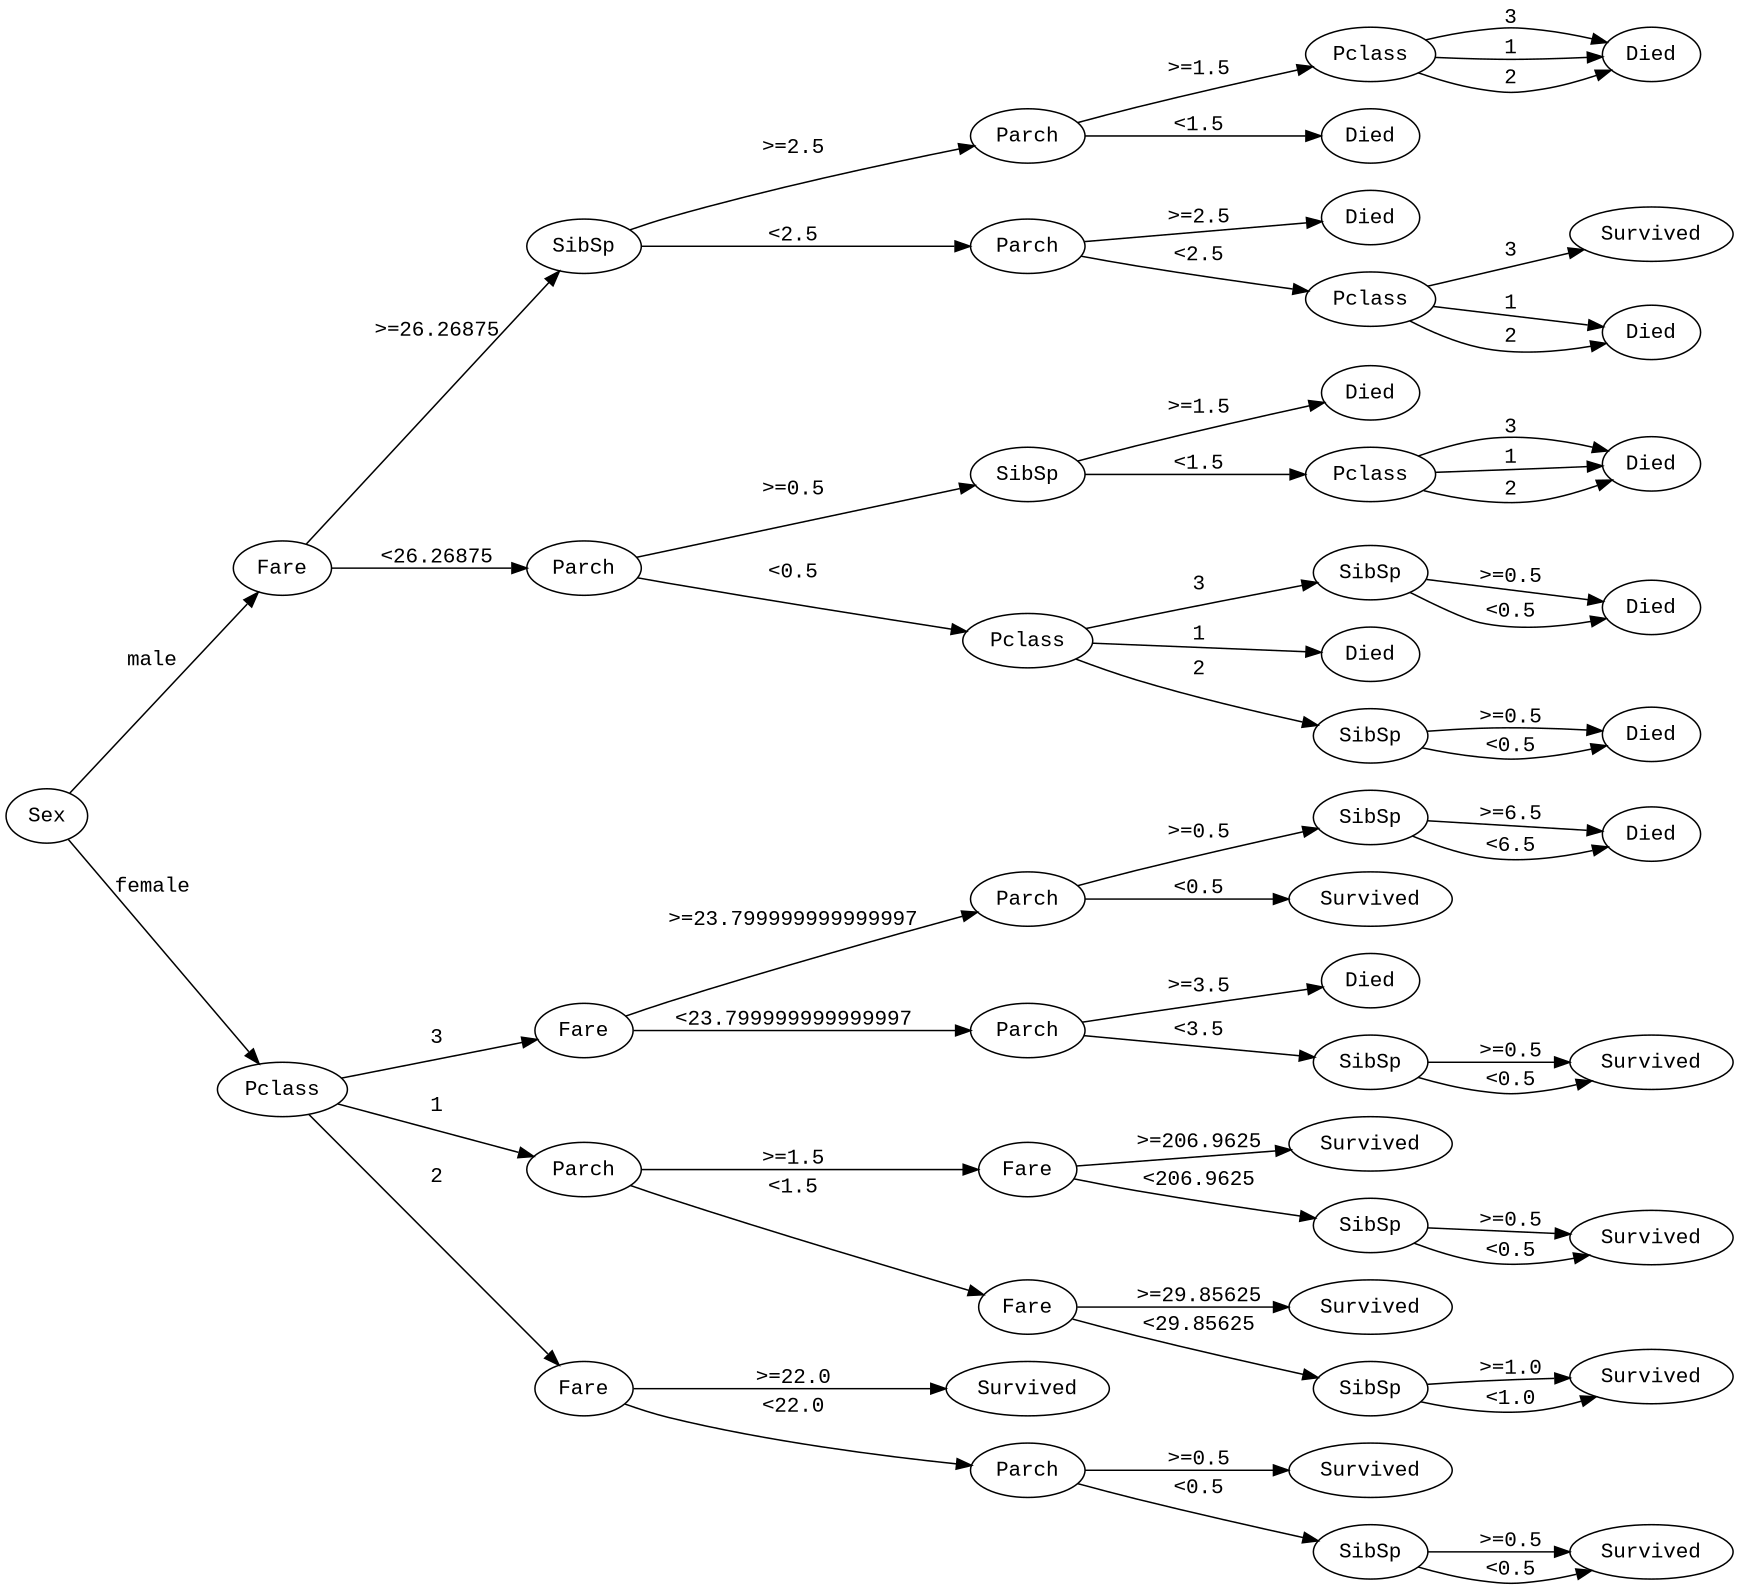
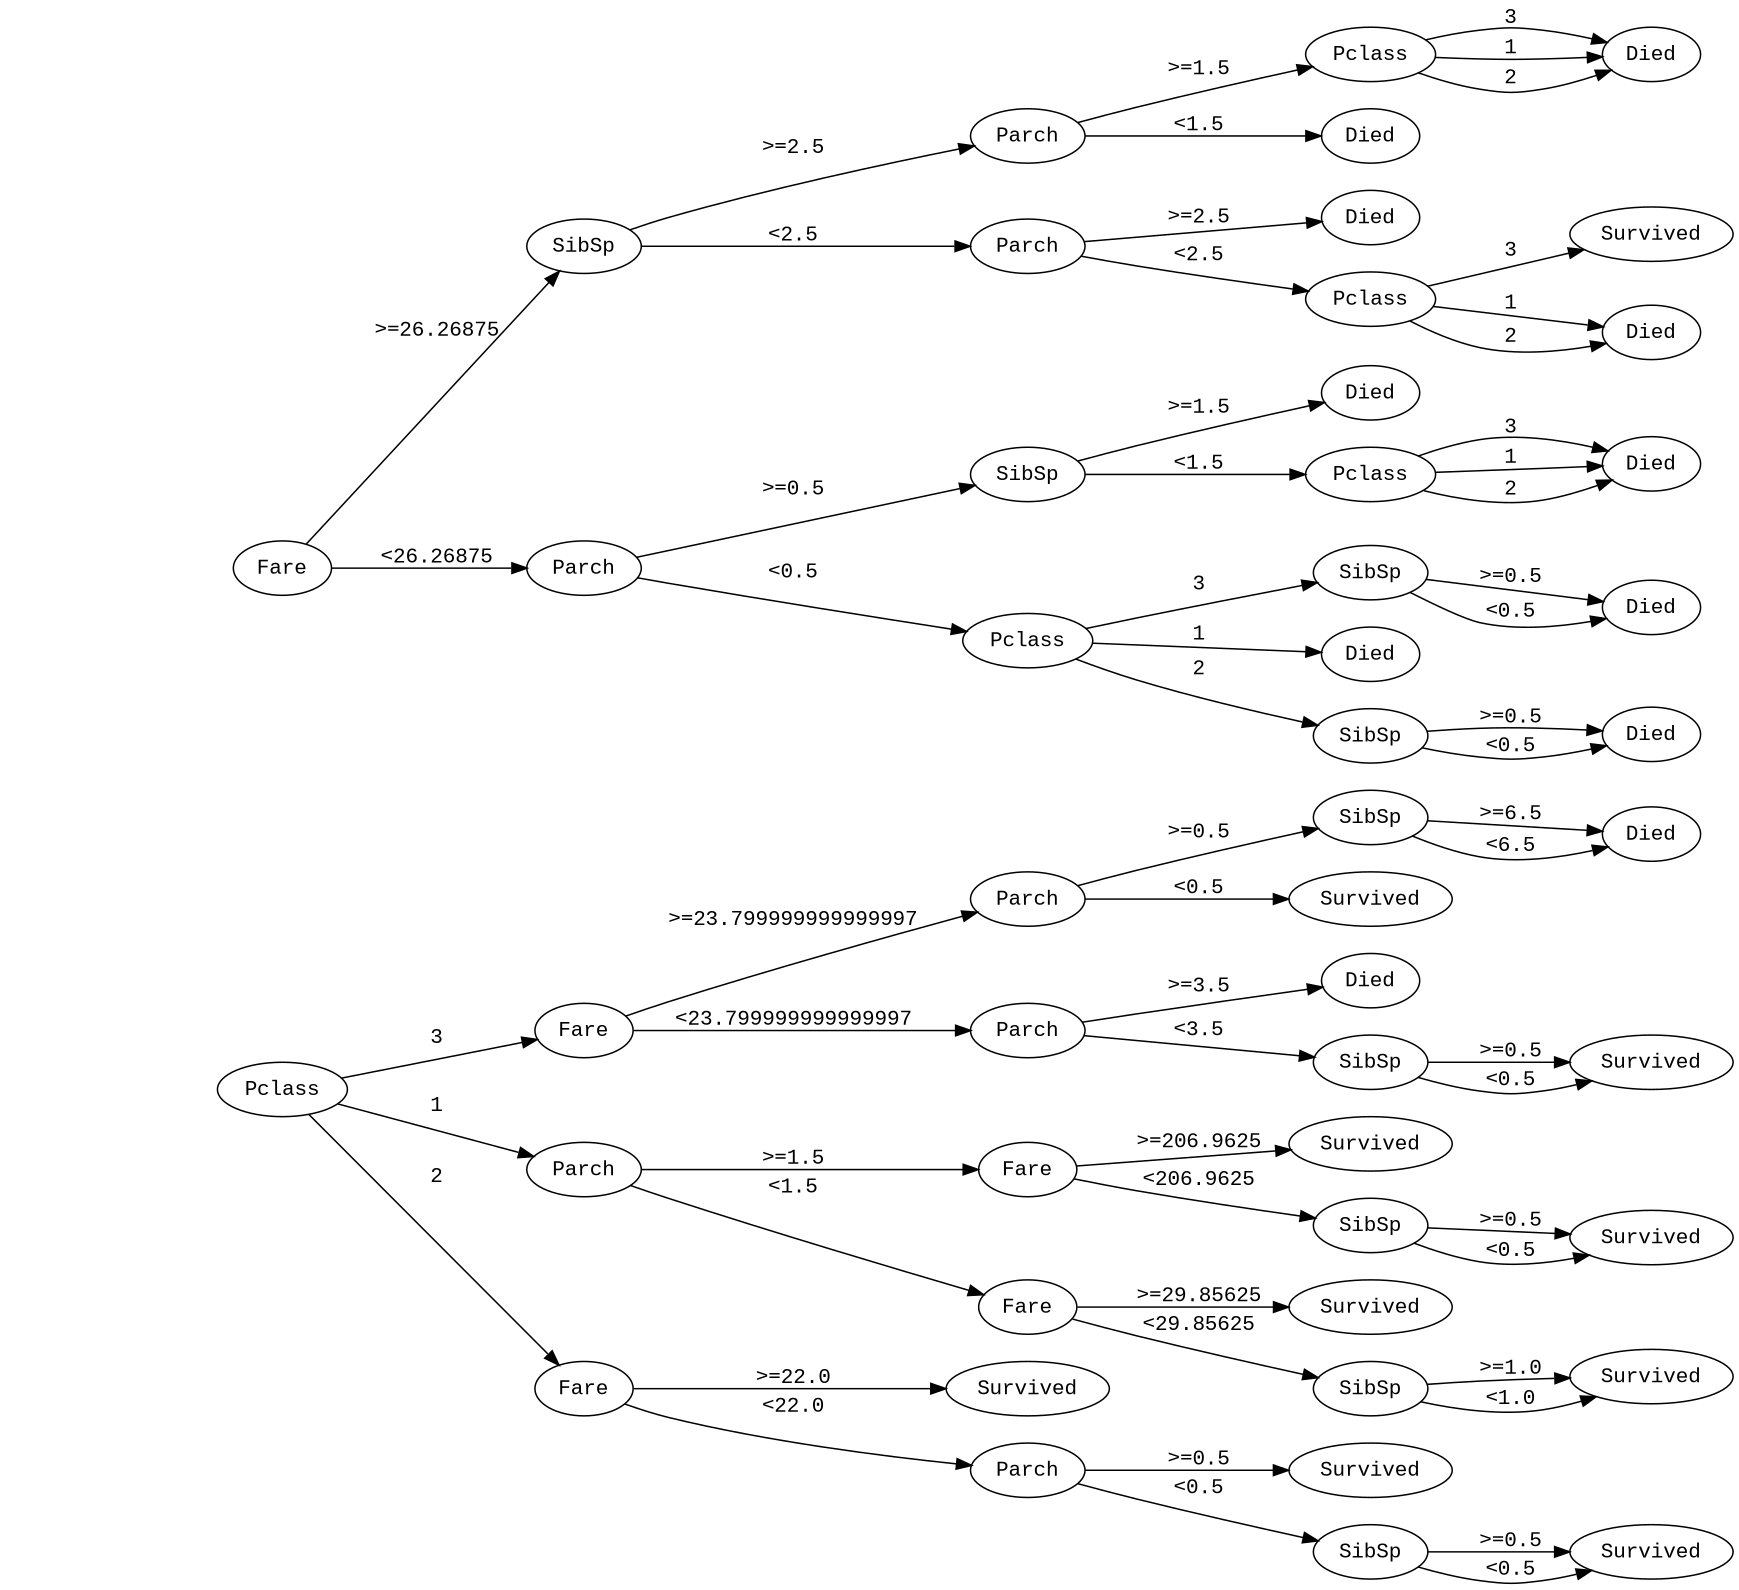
  digraph {
    rankdir=LR
    fontname="Liberation Mono"
    node [fontname="Liberation Mono"]
    edge [fontname="Liberation Mono"]
-   n1 [label=Sex]
    n2 [label=Fare]
    n3 [label=Pclass]
    n4 [label=SibSp]
    n5 [label=Parch]
    n6 [label=Parch]
    n7 [label=Parch]
    n8 [label=Pclass]
    n9 [label=Died]
    n10 [label=Died]
    n11 [label=Died]
    n12 [label=Pclass]
    n13 [label=Survived]
    n14 [label=Died]
    n15 [label=SibSp]
    n16 [label=Pclass]
    n17 [label=Died]
    n18 [label=Pclass]
    n19 [label=Died]
    n20 [label=SibSp]
    n21 [label=Died]
    n22 [label=SibSp]
    n23 [label=Died]
    n24 [label=Died]
    n25 [label=Fare]
    n26 [label=Parch]
    n27 [label=Fare]
    n28 [label=Parch]
    n29 [label=Parch]
    n30 [label=SibSp]
    n31 [label=Survived]
    n32 [label=Died]
    n33 [label=Died]
    n34 [label=SibSp]
    n35 [label=Survived]
    n36 [label=Fare]
    n37 [label=Fare]
    n38 [label=Survived]
    n39 [label=SibSp]
    n40 [label=Survived]
    n41 [label=Survived]
    n42 [label=SibSp]
    n43 [label=Survived]
    n44 [label=Survived]
    n45 [label=Parch]
    n46 [label=Survived]
    n47 [label=SibSp]
    n48 [label=Survived]
-   n1 -> n2 [label=male]
-   n1 -> n3 [label=female]
    n2 -> n4 [label=">=26.26875"]
    n2 -> n5 [label="<26.26875"]
    n3 -> n25 [label=3]
    n3 -> n26 [label=1]
    n3 -> n27 [label=2]
    n4 -> n6 [label=">=2.5"]
    n4 -> n7 [label="<2.5"]
    n5 -> n15 [label=">=0.5"]
    n5 -> n16 [label="<0.5"]
    n6 -> n8 [label=">=1.5"]
    n6 -> n9 [label="<1.5"]
    n7 -> n11 [label=">=2.5"]
    n7 -> n12 [label="<2.5"]
    n8 -> n10 [label=3]
    n8 -> n10 [label=1]
    n8 -> n10 [label=2]
    n12 -> n13 [label=3]
    n12 -> n14 [label=1]
    n12 -> n14 [label=2]
    n15 -> n17 [label=">=1.5"]
    n15 -> n18 [label="<1.5"]
    n16 -> n20 [label=3]
    n16 -> n21 [label=1]
    n16 -> n22 [label=2]
    n18 -> n19 [label=3]
    n18 -> n19 [label=1]
    n18 -> n19 [label=2]
    n20 -> n23 [label=">=0.5"]
    n20 -> n23 [label="<0.5"]
    n22 -> n24 [label=">=0.5"]
    n22 -> n24 [label="<0.5"]
    n25 -> n28 [label=">=23.799999999999997"]
    n25 -> n29 [label="<23.799999999999997"]
    n26 -> n36 [label=">=1.5"]
    n26 -> n37 [label="<1.5"]
    n27 -> n44 [label=">=22.0"]
    n27 -> n45 [label="<22.0"]
    n28 -> n30 [label=">=0.5"]
    n28 -> n31 [label="<0.5"]
    n29 -> n33 [label=">=3.5"]
    n29 -> n34 [label="<3.5"]
    n30 -> n32 [label=">=6.5"]
    n30 -> n32 [label="<6.5"]
    n34 -> n35 [label=">=0.5"]
    n34 -> n35 [label="<0.5"]
    n36 -> n38 [label=">=206.9625"]
    n36 -> n39 [label="<206.9625"]
    n37 -> n41 [label=">=29.85625"]
    n37 -> n42 [label="<29.85625"]
    n39 -> n40 [label=">=0.5"]
    n39 -> n40 [label="<0.5"]
    n42 -> n43 [label=">=1.0"]
    n42 -> n43 [label="<1.0"]
    n45 -> n46 [label=">=0.5"]
    n45 -> n47 [label="<0.5"]
    n47 -> n48 [label=">=0.5"]
    n47 -> n48 [label="<0.5"]
  }
